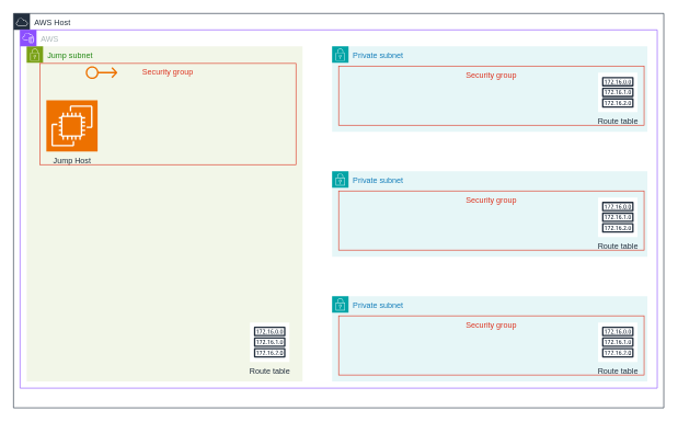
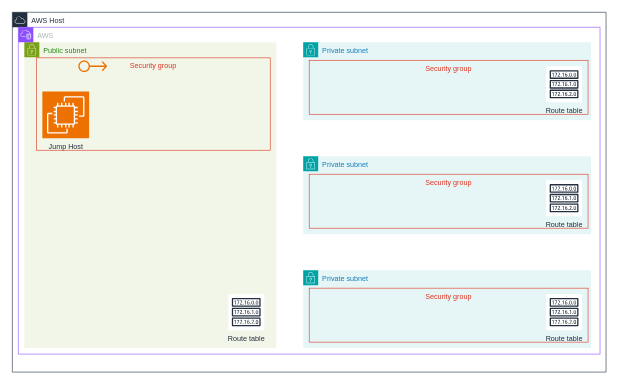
  <mxCell id="0" />
  <mxCell id="1" parent="0" />
  <mxCell id="2" value="AWS Host" style="points=[[0,0],[0.25,0],[0.5,0],[0.75,0],[1,0],[1,0.25],[1,0.5],[1,0.75],[1,1],[0.75,1],[0.5,1],[0.25,1],[0,1],[0,0.75],[0,0.5],[0,0.25]];outlineConnect=0;gradientColor=none;html=1;whiteSpace=wrap;fontSize=12;fontStyle=0;container=1;pointerEvents=0;collapsible=0;recursiveResize=0;shape=mxgraph.aws4.group;grIcon=mxgraph.aws4.group_aws_cloud;strokeColor=#232F3E;fillColor=none;verticalAlign=top;align=left;spacingLeft=30;fontColor=#232F3E;dashed=0;" vertex="1" parent="1"><mxGeometry x="20" y="20" width="990" height="600" as="geometry" /></mxCell>
- <mxCell id="3" value="Jump subnet" style="points=[[0,0],[0.25,0],[0.5,0],[0.75,0],[1,0],[1,0.25],[1,0.5],[1,0.75],[1,1],[0.75,1],[0.5,1],[0.25,1],[0,1],[0,0.75],[0,0.5],[0,0.25]];outlineConnect=0;gradientColor=none;html=1;whiteSpace=wrap;fontSize=12;fontStyle=0;container=1;pointerEvents=0;collapsible=0;recursiveResize=0;shape=mxgraph.aws4.group;grIcon=mxgraph.aws4.group_security_group;grStroke=0;strokeColor=#7AA116;fillColor=#F2F6E8;verticalAlign=top;align=left;spacingLeft=30;fontColor=#248814;dashed=0;" vertex="1" parent="2"><mxGeometry x="20" y="50" width="420" height="510" as="geometry" /></mxCell>
+ <mxCell id="3" value="Public subnet" style="points=[[0,0],[0.25,0],[0.5,0],[0.75,0],[1,0],[1,0.25],[1,0.5],[1,0.75],[1,1],[0.75,1],[0.5,1],[0.25,1],[0,1],[0,0.75],[0,0.5],[0,0.25]];outlineConnect=0;gradientColor=none;html=1;whiteSpace=wrap;fontSize=12;fontStyle=0;container=1;pointerEvents=0;collapsible=0;recursiveResize=0;shape=mxgraph.aws4.group;grIcon=mxgraph.aws4.group_security_group;grStroke=0;strokeColor=#7AA116;fillColor=#F2F6E8;verticalAlign=top;align=left;spacingLeft=30;fontColor=#248814;dashed=0;" vertex="1" parent="2"><mxGeometry x="20" y="50" width="420" height="510" as="geometry" /></mxCell>
  <mxCell id="4" value="Jump Host" style="sketch=0;points=[[0,0,0],[0.25,0,0],[0.5,0,0],[0.75,0,0],[1,0,0],[0,1,0],[0.25,1,0],[0.5,1,0],[0.75,1,0],[1,1,0],[0,0.25,0],[0,0.5,0],[0,0.75,0],[1,0.25,0],[1,0.5,0],[1,0.75,0]];outlineConnect=0;fontColor=#232F3E;fillColor=#ED7100;strokeColor=#ffffff;dashed=0;verticalLabelPosition=bottom;verticalAlign=top;align=center;html=1;fontSize=12;fontStyle=0;aspect=fixed;shape=mxgraph.aws4.resourceIcon;resIcon=mxgraph.aws4.ec2;" vertex="1" parent="3"><mxGeometry x="30" y="82" width="78" height="78" as="geometry" /></mxCell>
  <mxCell id="5" value="" style="sketch=0;outlineConnect=0;fontColor=#232F3E;gradientColor=none;fillColor=#ED7100;strokeColor=none;dashed=0;verticalLabelPosition=bottom;verticalAlign=top;align=center;html=1;fontSize=12;fontStyle=0;aspect=fixed;pointerEvents=1;shape=mxgraph.aws4.elastic_ip_address;" vertex="1" parent="3"><mxGeometry x="90" y="30" width="48" height="20" as="geometry" /></mxCell>
  <mxCell id="6" value="Security group" style="fillColor=none;strokeColor=#DD3522;verticalAlign=top;fontStyle=0;fontColor=#DD3522;whiteSpace=wrap;html=1;" vertex="1" parent="3"><mxGeometry x="20" y="26" width="390" height="154" as="geometry" /></mxCell>
  <mxCell id="7" value="Route table" style="sketch=0;outlineConnect=0;fontColor=#232F3E;gradientColor=none;strokeColor=#232F3E;fillColor=#ffffff;dashed=0;verticalLabelPosition=bottom;verticalAlign=top;align=center;html=1;fontSize=12;fontStyle=0;aspect=fixed;shape=mxgraph.aws4.resourceIcon;resIcon=mxgraph.aws4.route_table;" vertex="1" parent="3"><mxGeometry x="340" y="420" width="60" height="60" as="geometry" /></mxCell>
  <mxCell id="8" value="Private subnet" style="points=[[0,0],[0.25,0],[0.5,0],[0.75,0],[1,0],[1,0.25],[1,0.5],[1,0.75],[1,1],[0.75,1],[0.5,1],[0.25,1],[0,1],[0,0.75],[0,0.5],[0,0.25]];outlineConnect=0;gradientColor=none;html=1;whiteSpace=wrap;fontSize=12;fontStyle=0;container=1;pointerEvents=0;collapsible=0;recursiveResize=0;shape=mxgraph.aws4.group;grIcon=mxgraph.aws4.group_security_group;grStroke=0;strokeColor=#00A4A6;fillColor=#E6F6F7;verticalAlign=top;align=left;spacingLeft=30;fontColor=#147EBA;dashed=0;" vertex="1" parent="2"><mxGeometry x="485" y="50" width="480" height="130" as="geometry" /></mxCell>
  <mxCell id="9" value="Security group" style="fillColor=none;strokeColor=#DD3522;verticalAlign=top;fontStyle=0;fontColor=#DD3522;whiteSpace=wrap;html=1;" vertex="1" parent="8"><mxGeometry x="10" y="30" width="465" height="90" as="geometry" /></mxCell>
  <mxCell id="10" value="Route table" style="sketch=0;outlineConnect=0;fontColor=#232F3E;gradientColor=none;strokeColor=#232F3E;fillColor=#ffffff;dashed=0;verticalLabelPosition=bottom;verticalAlign=top;align=center;html=1;fontSize=12;fontStyle=0;aspect=fixed;shape=mxgraph.aws4.resourceIcon;resIcon=mxgraph.aws4.route_table;" vertex="1" parent="8"><mxGeometry x="405" y="40" width="60" height="60" as="geometry" /></mxCell>
  <mxCell id="11" value="Private subnet" style="points=[[0,0],[0.25,0],[0.5,0],[0.75,0],[1,0],[1,0.25],[1,0.5],[1,0.75],[1,1],[0.75,1],[0.5,1],[0.25,1],[0,1],[0,0.75],[0,0.5],[0,0.25]];outlineConnect=0;gradientColor=none;html=1;whiteSpace=wrap;fontSize=12;fontStyle=0;container=1;pointerEvents=0;collapsible=0;recursiveResize=0;shape=mxgraph.aws4.group;grIcon=mxgraph.aws4.group_security_group;grStroke=0;strokeColor=#00A4A6;fillColor=#E6F6F7;verticalAlign=top;align=left;spacingLeft=30;fontColor=#147EBA;dashed=0;" vertex="1" parent="2"><mxGeometry x="485" y="240" width="480" height="130" as="geometry" /></mxCell>
  <mxCell id="12" value="Security group" style="fillColor=none;strokeColor=#DD3522;verticalAlign=top;fontStyle=0;fontColor=#DD3522;whiteSpace=wrap;html=1;" vertex="1" parent="11"><mxGeometry x="10" y="30" width="465" height="90" as="geometry" /></mxCell>
  <mxCell id="13" value="Route table" style="sketch=0;outlineConnect=0;fontColor=#232F3E;gradientColor=none;strokeColor=#232F3E;fillColor=#ffffff;dashed=0;verticalLabelPosition=bottom;verticalAlign=top;align=center;html=1;fontSize=12;fontStyle=0;aspect=fixed;shape=mxgraph.aws4.resourceIcon;resIcon=mxgraph.aws4.route_table;" vertex="1" parent="11"><mxGeometry x="405" y="40" width="60" height="60" as="geometry" /></mxCell>
  <mxCell id="14" value="Private subnet" style="points=[[0,0],[0.25,0],[0.5,0],[0.75,0],[1,0],[1,0.25],[1,0.5],[1,0.75],[1,1],[0.75,1],[0.5,1],[0.25,1],[0,1],[0,0.75],[0,0.5],[0,0.25]];outlineConnect=0;gradientColor=none;html=1;whiteSpace=wrap;fontSize=12;fontStyle=0;container=1;pointerEvents=0;collapsible=0;recursiveResize=0;shape=mxgraph.aws4.group;grIcon=mxgraph.aws4.group_security_group;grStroke=0;strokeColor=#00A4A6;fillColor=#E6F6F7;verticalAlign=top;align=left;spacingLeft=30;fontColor=#147EBA;dashed=0;" vertex="1" parent="2"><mxGeometry x="485" y="430" width="480" height="130" as="geometry" /></mxCell>
  <mxCell id="15" value="Security group" style="fillColor=none;strokeColor=#DD3522;verticalAlign=top;fontStyle=0;fontColor=#DD3522;whiteSpace=wrap;html=1;" vertex="1" parent="14"><mxGeometry x="10" y="30" width="465" height="90" as="geometry" /></mxCell>
  <mxCell id="16" value="Route table" style="sketch=0;outlineConnect=0;fontColor=#232F3E;gradientColor=none;strokeColor=#232F3E;fillColor=#ffffff;dashed=0;verticalLabelPosition=bottom;verticalAlign=top;align=center;html=1;fontSize=12;fontStyle=0;aspect=fixed;shape=mxgraph.aws4.resourceIcon;resIcon=mxgraph.aws4.route_table;" vertex="1" parent="14"><mxGeometry x="405" y="40" width="60" height="60" as="geometry" /></mxCell>
  <mxCell id="17" value="AWS" style="points=[[0,0],[0.25,0],[0.5,0],[0.75,0],[1,0],[1,0.25],[1,0.5],[1,0.75],[1,1],[0.75,1],[0.5,1],[0.25,1],[0,1],[0,0.75],[0,0.5],[0,0.25]];outlineConnect=0;gradientColor=none;html=1;whiteSpace=wrap;fontSize=12;fontStyle=0;container=1;pointerEvents=0;collapsible=0;recursiveResize=0;shape=mxgraph.aws4.group;grIcon=mxgraph.aws4.group_vpc2;strokeColor=#8C4FFF;fillColor=none;verticalAlign=top;align=left;spacingLeft=30;fontColor=#AAB7B8;dashed=0;" vertex="1" parent="2"><mxGeometry x="10" y="25" width="970" height="545" as="geometry" /></mxCell>
